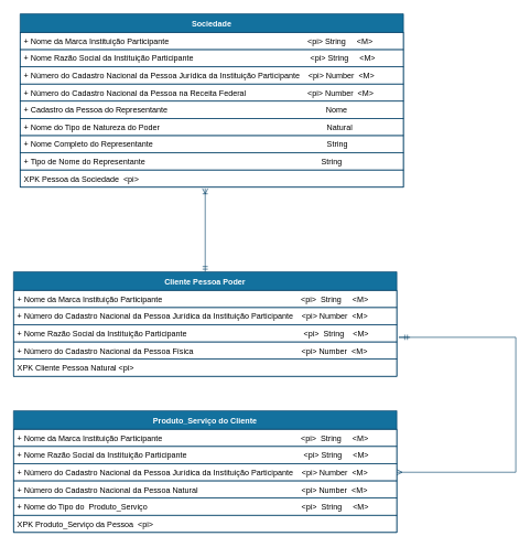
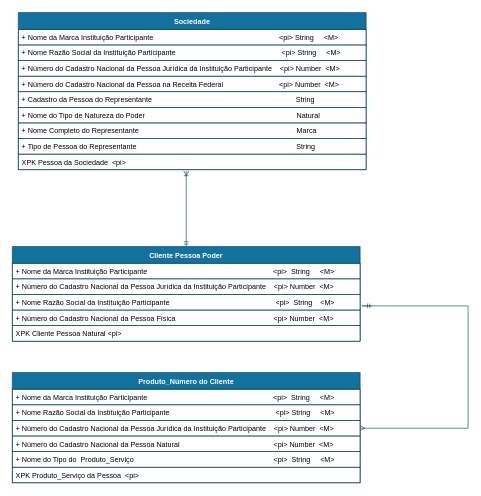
  <mxCell id="0" />
  <mxCell id="1" parent="0" />
  <mxCell id="2" value="Cliente Pessoa Poder" style="swimlane;fontStyle=1;childLayout=stackLayout;horizontal=1;startSize=28;horizontalStack=0;resizeParent=1;resizeParentMax=0;resizeLast=0;collapsible=1;marginBottom=0;rounded=0;shadow=0;comic=0;sketch=0;align=center;html=0;autosize=1;fillColor=#13719E;strokeColor=#003F66;fontColor=#FFFFFF;" parent="1" vertex="1"><mxGeometry x="20" y="410" width="580" height="158" as="geometry" /></mxCell>
  <mxCell id="3" value="+ Nome da Marca Instituição Participante                                                               &lt;pi&gt;  String     &lt;M&gt;" style="text;fillColor=none;align=left;verticalAlign=top;spacingLeft=4;spacingRight=4;overflow=hidden;rotatable=0;points=[[0,0.5],[1,0.5]];portConstraint=eastwest;strokeColor=#003F66;" parent="2" vertex="1"><mxGeometry y="28" width="580" height="26" as="geometry" /></mxCell>
  <mxCell id="4" value="+ Número do Cadastro Nacional da Pessoa Jurídica da Instituição Participante    &lt;pi&gt; Number  &lt;M&gt;" style="text;fillColor=none;align=left;verticalAlign=top;spacingLeft=4;spacingRight=4;overflow=hidden;rotatable=0;points=[[0,0.5],[1,0.5]];portConstraint=eastwest;strokeColor=#003F66;" parent="2" vertex="1"><mxGeometry y="54" width="580" height="26" as="geometry" /></mxCell>
  <mxCell id="5" value="+ Nome Razão Social da Instituição Participante                                                     &lt;pi&gt;  String    &lt;M&gt;" style="text;fillColor=none;align=left;verticalAlign=top;spacingLeft=4;spacingRight=4;overflow=hidden;rotatable=0;points=[[0,0.5],[1,0.5]];portConstraint=eastwest;strokeColor=#003F66;" parent="2" vertex="1"><mxGeometry y="80" width="580" height="26" as="geometry" /></mxCell>
  <mxCell id="6" value="+ Número do Cadastro Nacional da Pessoa Física                                                 &lt;pi&gt; Number  &lt;M&gt;" style="text;fillColor=none;align=left;verticalAlign=top;spacingLeft=4;spacingRight=4;overflow=hidden;rotatable=0;points=[[0,0.5],[1,0.5]];portConstraint=eastwest;strokeColor=#003F66;" parent="2" vertex="1"><mxGeometry y="106" width="580" height="26" as="geometry" /></mxCell>
  <mxCell id="7" value="XPK Cliente Pessoa Natural &lt;pi&gt;" style="text;fillColor=none;align=left;verticalAlign=top;spacingLeft=4;spacingRight=4;overflow=hidden;rotatable=0;points=[[0,0.5],[1,0.5]];portConstraint=eastwest;strokeColor=#003F66;" parent="2" vertex="1"><mxGeometry y="132" width="580" height="26" as="geometry" /></mxCell>
  <mxCell id="8" value="Sociedade" style="swimlane;fontStyle=1;childLayout=stackLayout;horizontal=1;startSize=28;horizontalStack=0;resizeParent=1;resizeParentMax=0;resizeLast=0;collapsible=1;marginBottom=0;rounded=0;shadow=0;comic=0;sketch=0;align=center;html=0;autosize=1;fillColor=#13719E;strokeColor=#003F66;fontColor=#FFFFFF;" parent="1" vertex="1"><mxGeometry x="30" y="20" width="580" height="262" as="geometry" /></mxCell>
  <mxCell id="9" value="+ Nome da Marca Instituição Participante                                                               &lt;pi&gt; String     &lt;M&gt;" style="text;fillColor=none;align=left;verticalAlign=top;spacingLeft=4;spacingRight=4;overflow=hidden;rotatable=0;points=[[0,0.5],[1,0.5]];portConstraint=eastwest;strokeColor=#003F66;" parent="8" vertex="1"><mxGeometry y="28" width="580" height="26" as="geometry" /></mxCell>
  <mxCell id="10" value="+ Nome Razão Social da Instituição Participante                                                     &lt;pi&gt; String     &lt;M&gt;" style="text;fillColor=none;align=left;verticalAlign=top;spacingLeft=4;spacingRight=4;overflow=hidden;rotatable=0;points=[[0,0.5],[1,0.5]];portConstraint=eastwest;strokeColor=#003F66;" parent="8" vertex="1"><mxGeometry y="54" width="580" height="26" as="geometry" /></mxCell>
  <mxCell id="11" value="+ Número do Cadastro Nacional da Pessoa Jurídica da Instituição Participante    &lt;pi&gt; Number  &lt;M&gt;" style="text;fillColor=none;align=left;verticalAlign=top;spacingLeft=4;spacingRight=4;overflow=hidden;rotatable=0;points=[[0,0.5],[1,0.5]];portConstraint=eastwest;strokeColor=#003F66;" parent="8" vertex="1"><mxGeometry y="80" width="580" height="26" as="geometry" /></mxCell>
  <mxCell id="12" value="+ Número do Cadastro Nacional da Pessoa na Receita Federal                            &lt;pi&gt; Number  &lt;M&gt;" style="text;fillColor=none;align=left;verticalAlign=top;spacingLeft=4;spacingRight=4;overflow=hidden;rotatable=0;points=[[0,0.5],[1,0.5]];portConstraint=eastwest;strokeColor=#003F66;" parent="8" vertex="1"><mxGeometry y="106" width="580" height="26" as="geometry" /></mxCell>
- <mxCell id="13" value="+ Cadastro da Pessoa do Representante                                                                        Nome" style="text;fillColor=none;align=left;verticalAlign=top;spacingLeft=4;spacingRight=4;overflow=hidden;rotatable=0;points=[[0,0.5],[1,0.5]];portConstraint=eastwest;strokeColor=#003F66;" parent="8" vertex="1"><mxGeometry y="132" width="580" height="26" as="geometry" /></mxCell>
+ <mxCell id="13" value="+ Cadastro da Pessoa do Representante                                                                        String" style="text;fillColor=none;align=left;verticalAlign=top;spacingLeft=4;spacingRight=4;overflow=hidden;rotatable=0;points=[[0,0.5],[1,0.5]];portConstraint=eastwest;strokeColor=#003F66;" parent="8" vertex="1"><mxGeometry y="132" width="580" height="26" as="geometry" /></mxCell>
  <mxCell id="14" value="+ Nome do Tipo de Natureza do Poder                                                                            Natural" style="text;fillColor=none;align=left;verticalAlign=top;spacingLeft=4;spacingRight=4;overflow=hidden;rotatable=0;points=[[0,0.5],[1,0.5]];portConstraint=eastwest;strokeColor=#003F66;" parent="8" vertex="1"><mxGeometry y="158" width="580" height="26" as="geometry" /></mxCell>
- <mxCell id="15" value="+ Nome Completo do Representante                                                                               String" style="text;fillColor=none;align=left;verticalAlign=top;spacingLeft=4;spacingRight=4;overflow=hidden;rotatable=0;points=[[0,0.5],[1,0.5]];portConstraint=eastwest;strokeColor=#003F66;" parent="8" vertex="1"><mxGeometry y="184" width="580" height="26" as="geometry" /></mxCell>
- <mxCell id="16" value="+ Tipo de Nome do Representante                                                                                String " style="text;fillColor=none;align=left;verticalAlign=top;spacingLeft=4;spacingRight=4;overflow=hidden;rotatable=0;points=[[0,0.5],[1,0.5]];portConstraint=eastwest;strokeColor=#003F66;" parent="8" vertex="1"><mxGeometry y="210" width="580" height="26" as="geometry" /></mxCell>
+ <mxCell id="15" value="+ Nome Completo do Representante                                                                               Marca" style="text;fillColor=none;align=left;verticalAlign=top;spacingLeft=4;spacingRight=4;overflow=hidden;rotatable=0;points=[[0,0.5],[1,0.5]];portConstraint=eastwest;strokeColor=#003F66;" parent="8" vertex="1"><mxGeometry y="184" width="580" height="26" as="geometry" /></mxCell>
+ <mxCell id="16" value="+ Tipo de Pessoa do Representante                                                                                String " style="text;fillColor=none;align=left;verticalAlign=top;spacingLeft=4;spacingRight=4;overflow=hidden;rotatable=0;points=[[0,0.5],[1,0.5]];portConstraint=eastwest;strokeColor=#003F66;" parent="8" vertex="1"><mxGeometry y="210" width="580" height="26" as="geometry" /></mxCell>
  <mxCell id="17" value="XPK Pessoa da Sociedade  &lt;pi&gt;" style="text;fillColor=none;align=left;verticalAlign=top;spacingLeft=4;spacingRight=4;overflow=hidden;rotatable=0;points=[[0,0.5],[1,0.5]];portConstraint=eastwest;strokeColor=#003F66;" parent="8" vertex="1"><mxGeometry y="236" width="580" height="26" as="geometry" /></mxCell>
- <mxCell id="18" value="Produto_Serviço do Cliente" style="swimlane;fontStyle=1;childLayout=stackLayout;horizontal=1;startSize=28;horizontalStack=0;resizeParent=1;resizeParentMax=0;resizeLast=0;collapsible=1;marginBottom=0;rounded=0;shadow=0;comic=0;sketch=0;align=center;html=0;autosize=1;fillColor=#13719E;strokeColor=#003F66;fontColor=#FFFFFF;" parent="1" vertex="1"><mxGeometry x="20" y="620" width="580" height="184" as="geometry" /></mxCell>
+ <mxCell id="18" value="Produto_Número do Cliente" style="swimlane;fontStyle=1;childLayout=stackLayout;horizontal=1;startSize=28;horizontalStack=0;resizeParent=1;resizeParentMax=0;resizeLast=0;collapsible=1;marginBottom=0;rounded=0;shadow=0;comic=0;sketch=0;align=center;html=0;autosize=1;fillColor=#13719E;strokeColor=#003F66;fontColor=#FFFFFF;" parent="1" vertex="1"><mxGeometry x="20" y="620" width="580" height="184" as="geometry" /></mxCell>
  <mxCell id="19" value="+ Nome da Marca Instituição Participante                                                               &lt;pi&gt;  String     &lt;M&gt;" style="text;fillColor=none;align=left;verticalAlign=top;spacingLeft=4;spacingRight=4;overflow=hidden;rotatable=0;points=[[0,0.5],[1,0.5]];portConstraint=eastwest;strokeColor=#003F66;" parent="18" vertex="1"><mxGeometry y="28" width="580" height="26" as="geometry" /></mxCell>
  <mxCell id="20" value="+ Nome Razão Social da Instituição Participante                                                     &lt;pi&gt; String     &lt;M&gt;" style="text;fillColor=none;align=left;verticalAlign=top;spacingLeft=4;spacingRight=4;overflow=hidden;rotatable=0;points=[[0,0.5],[1,0.5]];portConstraint=eastwest;strokeColor=#003F66;" parent="18" vertex="1"><mxGeometry y="54" width="580" height="26" as="geometry" /></mxCell>
  <mxCell id="21" value="+ Número do Cadastro Nacional da Pessoa Jurídica da Instituição Participante    &lt;pi&gt; Number  &lt;M&gt;" style="text;fillColor=none;align=left;verticalAlign=top;spacingLeft=4;spacingRight=4;overflow=hidden;rotatable=0;points=[[0,0.5],[1,0.5]];portConstraint=eastwest;strokeColor=#003F66;" parent="18" vertex="1"><mxGeometry y="80" width="580" height="26" as="geometry" /></mxCell>
  <mxCell id="22" value="+ Número do Cadastro Nacional da Pessoa Natural                                               &lt;pi&gt; Number  &lt;M&gt;" style="text;fillColor=none;align=left;verticalAlign=top;spacingLeft=4;spacingRight=4;overflow=hidden;rotatable=0;points=[[0,0.5],[1,0.5]];portConstraint=eastwest;strokeColor=#003F66;" parent="18" vertex="1"><mxGeometry y="106" width="580" height="26" as="geometry" /></mxCell>
  <mxCell id="23" value="+ Nome do Tipo do  Produto_Serviço                                                                      &lt;pi&gt;  String     &lt;M&gt;" style="text;fillColor=none;align=left;verticalAlign=top;spacingLeft=4;spacingRight=4;overflow=hidden;rotatable=0;points=[[0,0.5],[1,0.5]];portConstraint=eastwest;strokeColor=#003F66;" parent="18" vertex="1"><mxGeometry y="132" width="580" height="26" as="geometry" /></mxCell>
  <mxCell id="24" value="XPK Produto_Serviço da Pessoa  &lt;pi&gt;" style="text;fillColor=none;align=left;verticalAlign=top;spacingLeft=4;spacingRight=4;overflow=hidden;rotatable=0;points=[[0,0.5],[1,0.5]];portConstraint=eastwest;strokeColor=#003F66;" parent="18" vertex="1"><mxGeometry y="158" width="580" height="26" as="geometry" /></mxCell>
  <mxCell id="25" value="" style="edgeStyle=orthogonalEdgeStyle;rounded=0;orthogonalLoop=1;jettySize=auto;html=1;startArrow=ERmandOne;startFill=0;endArrow=ERmany;endFill=0;strokeColor=#003F66;entryX=1;entryY=0.5;entryDx=0;entryDy=0;" parent="1" target="21" edge="1"><mxGeometry relative="1" as="geometry"><mxPoint x="620" y="509" as="sourcePoint" /><mxPoint x="780" y="509" as="targetPoint" /><Array as="points"><mxPoint x="603" y="509" /><mxPoint x="780" y="509" /><mxPoint x="780" y="713" /></Array></mxGeometry></mxCell>
  <mxCell id="26" value="" style="edgeStyle=orthogonalEdgeStyle;rounded=0;orthogonalLoop=1;jettySize=auto;html=1;startArrow=ERmandOne;startFill=0;endArrow=ERoneToMany;endFill=0;strokeColor=#003F66;" parent="1" source="2" edge="1"><mxGeometry relative="1" as="geometry"><mxPoint x="1407.32" y="820.34" as="sourcePoint" /><mxPoint x="310" y="284" as="targetPoint" /><Array as="points"><mxPoint x="310" y="284" /></Array></mxGeometry></mxCell>
